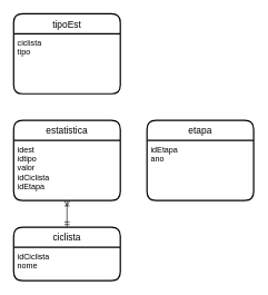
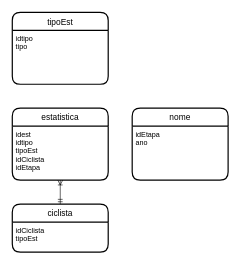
  <mxCell id="0" />
  <mxCell id="1" parent="0" />
  <mxCell id="2" value="estatistica" style="swimlane;childLayout=stackLayout;horizontal=1;startSize=30;horizontalStack=0;rounded=1;fontSize=14;fontStyle=0;strokeWidth=2;resizeParent=0;resizeLast=1;shadow=0;dashed=0;align=center;" parent="1" vertex="1"><mxGeometry x="20" y="180" width="160" height="120" as="geometry" /></mxCell>
- <mxCell id="3" value="idest&#10;idtipo&#10;valor&#10;idCiclista&#10;idEtapa" style="align=left;strokeColor=none;fillColor=none;spacingLeft=4;fontSize=12;verticalAlign=top;resizable=0;rotatable=0;part=1;" parent="2" vertex="1"><mxGeometry y="30" width="160" height="90" as="geometry" /></mxCell>
+ <mxCell id="3" value="idest&#10;idtipo&#10;tipoEst&#10;idCiclista&#10;idEtapa" style="align=left;strokeColor=none;fillColor=none;spacingLeft=4;fontSize=12;verticalAlign=top;resizable=0;rotatable=0;part=1;" parent="2" vertex="1"><mxGeometry y="30" width="160" height="90" as="geometry" /></mxCell>
  <mxCell id="4" style="edgeStyle=orthogonalEdgeStyle;rounded=0;orthogonalLoop=1;jettySize=auto;html=1;exitX=0.5;exitY=0;exitDx=0;exitDy=0;startArrow=ERmandOne;startFill=0;endArrow=ERoneToMany;endFill=0;" parent="1" source="5" edge="1"><mxGeometry relative="1" as="geometry"><Array as="points"><mxPoint x="100" y="310" /><mxPoint x="100" y="310" /></Array><mxPoint x="100" y="300" as="targetPoint" /></mxGeometry></mxCell>
  <mxCell id="5" value="ciclista" style="swimlane;childLayout=stackLayout;horizontal=1;startSize=30;horizontalStack=0;rounded=1;fontSize=14;fontStyle=0;strokeWidth=2;resizeParent=0;resizeLast=1;shadow=0;dashed=0;align=center;" parent="1" vertex="1"><mxGeometry x="20" y="340" width="160" height="80" as="geometry" /></mxCell>
- <mxCell id="6" value="idCiclista&#10;nome" style="align=left;strokeColor=none;fillColor=none;spacingLeft=4;fontSize=12;verticalAlign=top;resizable=0;rotatable=0;part=1;" parent="5" vertex="1"><mxGeometry y="30" width="160" height="50" as="geometry" /></mxCell>
- <mxCell id="7" value="etapa" style="swimlane;childLayout=stackLayout;horizontal=1;startSize=30;horizontalStack=0;rounded=1;fontSize=14;fontStyle=0;strokeWidth=2;resizeParent=0;resizeLast=1;shadow=0;dashed=0;align=center;" parent="1" vertex="1"><mxGeometry x="220" y="180" width="160" height="120" as="geometry" /></mxCell>
+ <mxCell id="6" value="idCiclista&#10;tipoEst" style="align=left;strokeColor=none;fillColor=none;spacingLeft=4;fontSize=12;verticalAlign=top;resizable=0;rotatable=0;part=1;" parent="5" vertex="1"><mxGeometry y="30" width="160" height="50" as="geometry" /></mxCell>
+ <mxCell id="7" value="nome" style="swimlane;childLayout=stackLayout;horizontal=1;startSize=30;horizontalStack=0;rounded=1;fontSize=14;fontStyle=0;strokeWidth=2;resizeParent=0;resizeLast=1;shadow=0;dashed=0;align=center;" parent="1" vertex="1"><mxGeometry x="220" y="180" width="160" height="120" as="geometry" /></mxCell>
  <mxCell id="8" value="idEtapa&#10;ano" style="align=left;strokeColor=none;fillColor=none;spacingLeft=4;fontSize=12;verticalAlign=top;resizable=0;rotatable=0;part=1;" parent="7" vertex="1"><mxGeometry y="30" width="160" height="90" as="geometry" /></mxCell>
  <mxCell id="9" value="tipoEst" style="swimlane;childLayout=stackLayout;horizontal=1;startSize=30;horizontalStack=0;rounded=1;fontSize=14;fontStyle=0;strokeWidth=2;resizeParent=0;resizeLast=1;shadow=0;dashed=0;align=center;" parent="1" vertex="1"><mxGeometry x="20" y="20" width="160" height="120" as="geometry" /></mxCell>
- <mxCell id="10" value="ciclista&#10;tipo" style="align=left;strokeColor=none;fillColor=none;spacingLeft=4;fontSize=12;verticalAlign=top;resizable=0;rotatable=0;part=1;" parent="9" vertex="1"><mxGeometry y="30" width="160" height="90" as="geometry" /></mxCell>
+ <mxCell id="10" value="idtipo&#10;tipo" style="align=left;strokeColor=none;fillColor=none;spacingLeft=4;fontSize=12;verticalAlign=top;resizable=0;rotatable=0;part=1;" parent="9" vertex="1"><mxGeometry y="30" width="160" height="90" as="geometry" /></mxCell>
